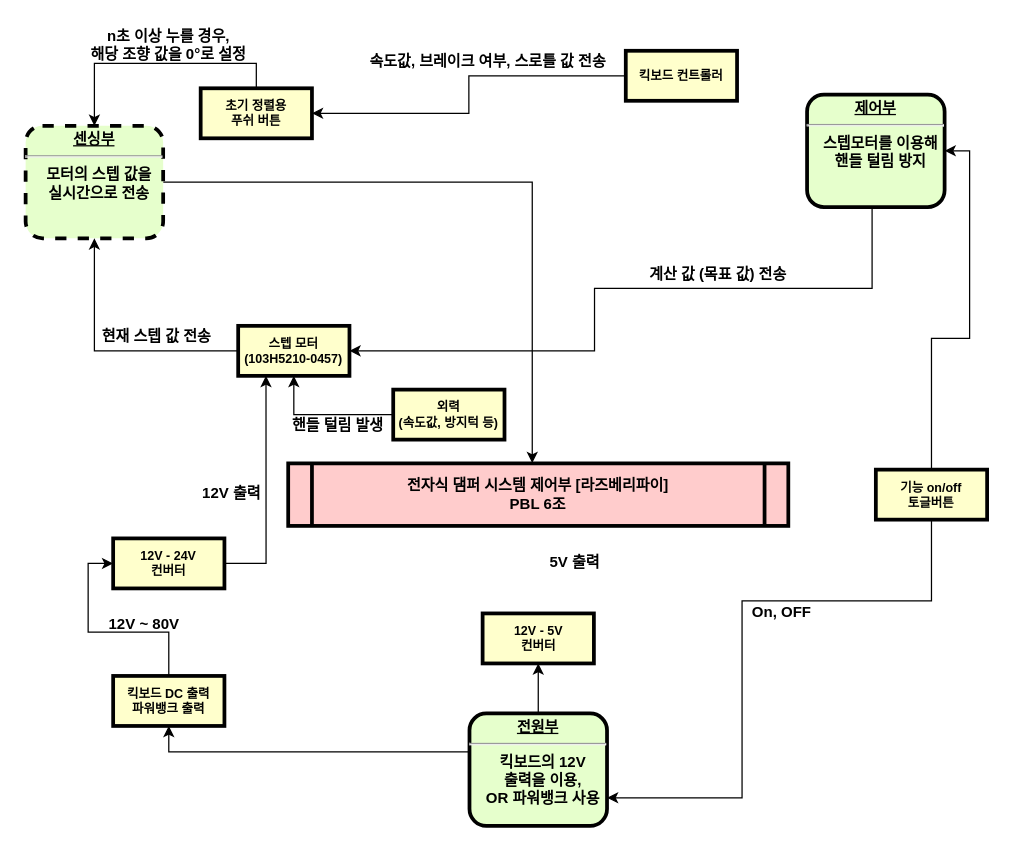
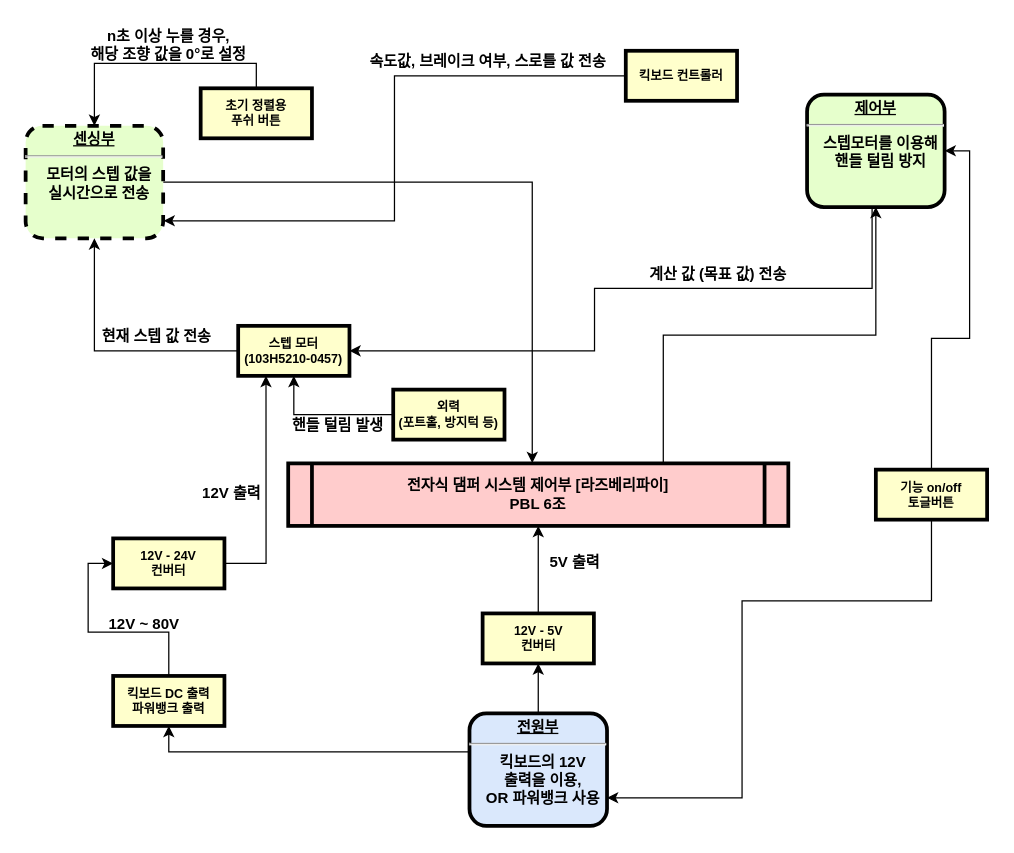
  <mxCell id="0" />
  <mxCell id="1" parent="0" />
+ <mxCell id="2" style="edgeStyle=orthogonalEdgeStyle;rounded=0;orthogonalLoop=1;jettySize=auto;html=1;exitX=0.75;exitY=0;exitDx=0;exitDy=0;entryX=0.5;entryY=1;entryDx=0;entryDy=0;fontSize=9;" edge="1" parent="1" source="3" target="7"><mxGeometry relative="1" as="geometry" /></mxCell>
  <mxCell id="3" value="전자식 댐퍼 시스템 제어부 [라즈베리파이]&#10;PBL 6조" style="shape=process;whiteSpace=wrap;align=center;verticalAlign=middle;size=0.048;fontStyle=1;strokeWidth=3;fillColor=#FFCCCC" parent="1" vertex="1"><mxGeometry x="230" y="370" width="400" height="50" as="geometry" /></mxCell>
  <mxCell id="4" style="edgeStyle=orthogonalEdgeStyle;rounded=0;orthogonalLoop=1;jettySize=auto;html=1;entryX=0.488;entryY=-0.005;entryDx=0;entryDy=0;entryPerimeter=0;fontSize=9;" edge="1" parent="1" source="5" target="3"><mxGeometry relative="1" as="geometry" /></mxCell>
  <mxCell id="5" value="&lt;p style=&quot;margin: 4px 0px 0px ; text-decoration: underline ; text-align: center&quot;&gt;&lt;strong&gt;센싱부&lt;br&gt;&lt;/strong&gt;&lt;/p&gt;&lt;hr&gt;&lt;p style=&quot;margin: 0px 0px 0px 8px&quot;&gt;모터의 스텝 값을&lt;/p&gt;&lt;p style=&quot;margin: 0px 0px 0px 8px&quot;&gt;실시간으로 전송&lt;/p&gt;" style="verticalAlign=middle;align=center;overflow=fill;fontSize=12;fontFamily=Helvetica;html=1;rounded=1;fontStyle=1;strokeWidth=3;fillColor=#E6FFCC;dashed=1;" parent="1" vertex="1"><mxGeometry x="20" y="100" width="110" height="90" as="geometry" /></mxCell>
  <mxCell id="6" style="edgeStyle=orthogonalEdgeStyle;rounded=0;orthogonalLoop=1;jettySize=auto;html=1;entryX=1;entryY=0.5;entryDx=0;entryDy=0;fontSize=9;exitX=0.25;exitY=1;exitDx=0;exitDy=0;" edge="1" parent="1" source="7" target="10"><mxGeometry relative="1" as="geometry"><mxPoint x="620" y="180" as="sourcePoint" /><Array as="points"><mxPoint x="697" y="230" /><mxPoint x="475" y="230" /><mxPoint x="475" y="280" /></Array></mxGeometry></mxCell>
  <mxCell id="7" value="&lt;p style=&quot;margin: 0px ; margin-top: 4px ; text-align: center ; text-decoration: underline&quot;&gt;&lt;strong&gt;제어부&lt;/strong&gt;&lt;/p&gt;&lt;hr&gt;&lt;p style=&quot;margin: 0px ; margin-left: 8px&quot;&gt;스텝모터를 이용해&lt;/p&gt;&lt;p style=&quot;margin: 0px ; margin-left: 8px&quot;&gt;핸들 털림 방지&lt;/p&gt;" style="verticalAlign=middle;align=center;overflow=fill;fontSize=12;fontFamily=Helvetica;html=1;rounded=1;fontStyle=1;strokeWidth=3;fillColor=#E6FFCC" parent="1" vertex="1"><mxGeometry x="645" y="75" width="110" height="90" as="geometry" /></mxCell>
  <mxCell id="8" value="5V 출력" style="text;spacingTop=-5;align=center;fontStyle=1" parent="1" vertex="1"><mxGeometry x="444.5" y="440" width="30" height="20" as="geometry" /></mxCell>
  <mxCell id="9" style="edgeStyle=orthogonalEdgeStyle;rounded=0;orthogonalLoop=1;jettySize=auto;html=1;entryX=0.5;entryY=1;entryDx=0;entryDy=0;fontSize=9;" edge="1" parent="1" source="10" target="5"><mxGeometry relative="1" as="geometry" /></mxCell>
  <mxCell id="10" value="스텝 모터&#10;(103H5210-0457)" style="whiteSpace=wrap;align=center;verticalAlign=middle;fontStyle=1;strokeWidth=3;fillColor=#FFFFCC;fontSize=10;" vertex="1" parent="1"><mxGeometry x="190" y="260" width="89" height="40" as="geometry" /></mxCell>
  <mxCell id="11" style="edgeStyle=orthogonalEdgeStyle;rounded=0;orthogonalLoop=1;jettySize=auto;html=1;entryX=0.25;entryY=1;entryDx=0;entryDy=0;fontSize=9;" edge="1" parent="1" source="12" target="10"><mxGeometry relative="1" as="geometry" /></mxCell>
  <mxCell id="12" value="12V - 24V&#10;컨버터" style="whiteSpace=wrap;align=center;verticalAlign=middle;fontStyle=1;strokeWidth=3;fillColor=#FFFFCC;fontSize=10;" vertex="1" parent="1"><mxGeometry x="90" y="430" width="89" height="40" as="geometry" /></mxCell>
  <mxCell id="13" style="edgeStyle=orthogonalEdgeStyle;rounded=0;orthogonalLoop=1;jettySize=auto;html=1;entryX=0.5;entryY=1;entryDx=0;entryDy=0;fontSize=9;exitX=0.008;exitY=0.342;exitDx=0;exitDy=0;exitPerimeter=0;" edge="1" parent="1" source="15" target="17"><mxGeometry relative="1" as="geometry"><mxPoint x="310" y="640" as="sourcePoint" /></mxGeometry></mxCell>
  <mxCell id="14" style="edgeStyle=orthogonalEdgeStyle;rounded=0;orthogonalLoop=1;jettySize=auto;html=1;entryX=0.5;entryY=1;entryDx=0;entryDy=0;fontSize=9;" edge="1" parent="1" source="15" target="23"><mxGeometry relative="1" as="geometry" /></mxCell>
- <mxCell id="15" value="&lt;p style=&quot;margin: 4px 0px 0px ; text-decoration: underline ; text-align: center&quot;&gt;전원부&lt;/p&gt;&lt;hr&gt;&lt;p style=&quot;margin: 0px 0px 0px 8px&quot;&gt;킥보드의 12V&lt;/p&gt;&lt;p style=&quot;margin: 0px 0px 0px 8px&quot;&gt;출력을 이용,&lt;/p&gt;&lt;p style=&quot;margin: 0px 0px 0px 8px&quot;&gt;OR 파워뱅크 사용&lt;/p&gt;" style="verticalAlign=middle;align=center;overflow=fill;fontSize=12;fontFamily=Helvetica;html=1;rounded=1;fontStyle=1;strokeWidth=3;fillColor=#E6FFCC" vertex="1" parent="1"><mxGeometry x="375" y="570" width="110" height="90" as="geometry" /></mxCell>
+ <mxCell id="15" value="&lt;p style=&quot;margin: 4px 0px 0px ; text-decoration: underline ; text-align: center&quot;&gt;전원부&lt;/p&gt;&lt;hr&gt;&lt;p style=&quot;margin: 0px 0px 0px 8px&quot;&gt;킥보드의 12V&lt;/p&gt;&lt;p style=&quot;margin: 0px 0px 0px 8px&quot;&gt;출력을 이용,&lt;/p&gt;&lt;p style=&quot;margin: 0px 0px 0px 8px&quot;&gt;OR 파워뱅크 사용&lt;/p&gt;" style="verticalAlign=middle;align=center;overflow=fill;fontSize=12;fontFamily=Helvetica;html=1;rounded=1;fontStyle=1;strokeWidth=3;fillColor=#dae8fc;" vertex="1" parent="1"><mxGeometry x="375" y="570" width="110" height="90" as="geometry" /></mxCell>
  <mxCell id="16" style="edgeStyle=orthogonalEdgeStyle;rounded=0;orthogonalLoop=1;jettySize=auto;html=1;exitX=0.5;exitY=0;exitDx=0;exitDy=0;entryX=0;entryY=0.5;entryDx=0;entryDy=0;fontSize=9;" edge="1" parent="1" source="17" target="12"><mxGeometry relative="1" as="geometry" /></mxCell>
  <mxCell id="17" value="킥보드 DC 출력&#10;파워뱅크 출력" style="whiteSpace=wrap;align=center;verticalAlign=middle;fontStyle=1;strokeWidth=3;fillColor=#FFFFCC;fontSize=10;" vertex="1" parent="1"><mxGeometry x="90" y="540" width="89" height="40" as="geometry" /></mxCell>
  <mxCell id="18" style="edgeStyle=orthogonalEdgeStyle;rounded=0;orthogonalLoop=1;jettySize=auto;html=1;entryX=0.5;entryY=0;entryDx=0;entryDy=0;fontSize=9;exitX=0.5;exitY=0;exitDx=0;exitDy=0;" edge="1" parent="1" source="19" target="5"><mxGeometry relative="1" as="geometry" /></mxCell>
  <mxCell id="19" value="초기 정렬용&#10;푸쉬 버튼" style="whiteSpace=wrap;align=center;verticalAlign=middle;fontStyle=1;strokeWidth=3;fillColor=#FFFFCC;fontSize=10;" vertex="1" parent="1"><mxGeometry x="160" y="70" width="89" height="40" as="geometry" /></mxCell>
  <mxCell id="20" style="edgeStyle=orthogonalEdgeStyle;rounded=0;orthogonalLoop=1;jettySize=auto;html=1;entryX=0.5;entryY=1;entryDx=0;entryDy=0;fontSize=9;" edge="1" parent="1" source="21" target="10"><mxGeometry relative="1" as="geometry" /></mxCell>
- <mxCell id="21" value="외력&#10;(속도값, 방지턱 등)" style="whiteSpace=wrap;align=center;verticalAlign=middle;fontStyle=1;strokeWidth=3;fillColor=#FFFFCC;fontSize=10;" vertex="1" parent="1"><mxGeometry x="314" y="311" width="89" height="40" as="geometry" /></mxCell>
+ <mxCell id="21" value="외력&#10;(포트홀, 방지턱 등)" style="whiteSpace=wrap;align=center;verticalAlign=middle;fontStyle=1;strokeWidth=3;fillColor=#FFFFCC;fontSize=10;" vertex="1" parent="1"><mxGeometry x="314" y="311" width="89" height="40" as="geometry" /></mxCell>
+ <mxCell id="22" style="edgeStyle=orthogonalEdgeStyle;rounded=0;orthogonalLoop=1;jettySize=auto;html=1;fontSize=9;" edge="1" parent="1" source="23" target="3"><mxGeometry relative="1" as="geometry" /></mxCell>
  <mxCell id="23" value="12V - 5V&#10;컨버터" style="whiteSpace=wrap;align=center;verticalAlign=middle;fontStyle=1;strokeWidth=3;fillColor=#FFFFCC;fontSize=10;" vertex="1" parent="1"><mxGeometry x="385.5" y="490" width="89" height="40" as="geometry" /></mxCell>
- <mxCell id="24" style="edgeStyle=orthogonalEdgeStyle;rounded=0;orthogonalLoop=1;jettySize=auto;html=1;fontSize=9;" edge="1" parent="1" source="25" target="19"><mxGeometry relative="1" as="geometry" /></mxCell>
+ <mxCell id="24" style="edgeStyle=orthogonalEdgeStyle;rounded=0;orthogonalLoop=1;jettySize=auto;html=1;entryX=1.003;entryY=0.844;entryDx=0;entryDy=0;entryPerimeter=0;fontSize=9;" edge="1" parent="1" source="25" target="5"><mxGeometry relative="1" as="geometry" /></mxCell>
  <mxCell id="25" value="킥보드 컨트롤러" style="whiteSpace=wrap;align=center;verticalAlign=middle;fontStyle=1;strokeWidth=3;fillColor=#FFFFCC;fontSize=10;" vertex="1" parent="1"><mxGeometry x="500" y="40" width="89" height="40" as="geometry" /></mxCell>
  <mxCell id="26" value="속도값, 브레이크 여부, 스로틀 값 전송" style="text;spacingTop=-5;align=center;fontStyle=1" vertex="1" parent="1"><mxGeometry x="375" y="40" width="30" height="20" as="geometry" /></mxCell>
  <mxCell id="27" style="edgeStyle=orthogonalEdgeStyle;rounded=0;orthogonalLoop=1;jettySize=auto;html=1;entryX=1;entryY=0.5;entryDx=0;entryDy=0;fontSize=9;" edge="1" parent="1" source="29" target="7"><mxGeometry relative="1" as="geometry" /></mxCell>
  <mxCell id="28" style="edgeStyle=orthogonalEdgeStyle;rounded=0;orthogonalLoop=1;jettySize=auto;html=1;entryX=1;entryY=0.75;entryDx=0;entryDy=0;fontSize=9;" edge="1" parent="1" source="29" target="15"><mxGeometry relative="1" as="geometry"><Array as="points"><mxPoint x="745" y="480" /><mxPoint x="593" y="480" /><mxPoint x="593" y="637" /></Array></mxGeometry></mxCell>
  <mxCell id="29" value="기능 on/off&#10;토글버튼" style="whiteSpace=wrap;align=center;verticalAlign=middle;fontStyle=1;strokeWidth=3;fillColor=#FFFFCC;fontSize=10;" vertex="1" parent="1"><mxGeometry x="700" y="375" width="89" height="40" as="geometry" /></mxCell>
  <mxCell id="30" value="12V 출력" style="text;spacingTop=-5;align=center;fontStyle=1" vertex="1" parent="1"><mxGeometry x="170" y="385" width="30" height="20" as="geometry" /></mxCell>
  <mxCell id="31" value="n초 이상 누를 경우,&#10;해당 조향 값을 0°로 설정" style="text;spacingTop=-5;align=center;fontStyle=1" vertex="1" parent="1"><mxGeometry x="119.5" y="20" width="30" height="20" as="geometry" /></mxCell>
  <mxCell id="32" value="현재 스텝 값 전송" style="text;spacingTop=-5;align=center;fontStyle=1" vertex="1" parent="1"><mxGeometry x="110" y="260" width="30" height="20" as="geometry" /></mxCell>
  <mxCell id="33" value="계산 값 (목표 값) 전송" style="text;spacingTop=-5;align=center;fontStyle=1" vertex="1" parent="1"><mxGeometry x="559" y="210" width="30" height="20" as="geometry" /></mxCell>
  <mxCell id="34" value="핸들 털림 발생" style="text;spacingTop=-5;align=center;fontStyle=1" vertex="1" parent="1"><mxGeometry x="255" y="331" width="30" height="20" as="geometry" /></mxCell>
  <mxCell id="35" value="12V ~ 80V" style="text;spacingTop=-5;align=center;fontStyle=1" vertex="1" parent="1"><mxGeometry x="100" y="490" width="30" height="20" as="geometry" /></mxCell>
- <mxCell id="36" value="On, OFF" style="text;spacingTop=-5;align=center;fontStyle=1" vertex="1" parent="1"><mxGeometry x="610" y="480" width="30" height="20" as="geometry" /></mxCell>
